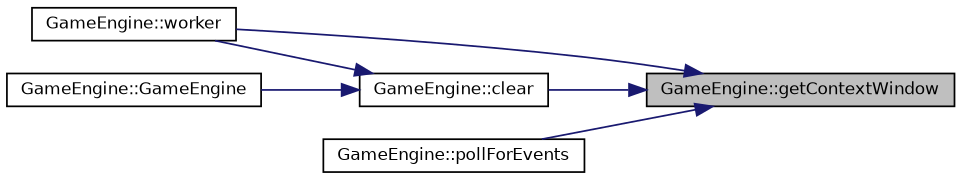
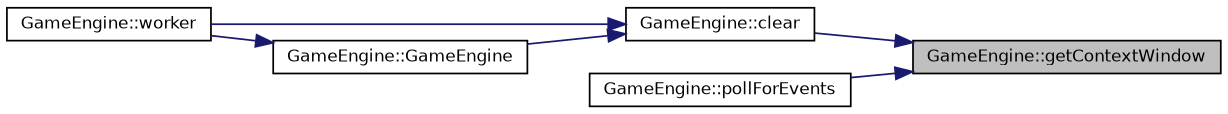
  digraph {
    rankdir=RL
    node [color=black fillcolor=white fontname=Helvetica fontsize=10 shape=record style=filled]
    edge [color=midnightblue dir=back fontname=Helvetica fontsize=10 labelfontname=Helvetica labelfontsize=10 style=solid]
    n1 [fillcolor=grey75 fontcolor=black height=0.2 label="GameEngine::getContextWindow" width=0.4]
    n2 [height=0.2 label="GameEngine::clear" width=0.4]
    n3 [height=0.2 label="GameEngine::worker" width=0.4]
    n4 [height=0.2 label="GameEngine::pollForEvents" width=0.4]
    n5 [height=0.2 label="GameEngine::GameEngine" width=0.4]
    n1 -> n2
-   n1 -> n3
+   n5 -> n3
    n1 -> n4
    n2 -> n3
    n2 -> n5
  }
